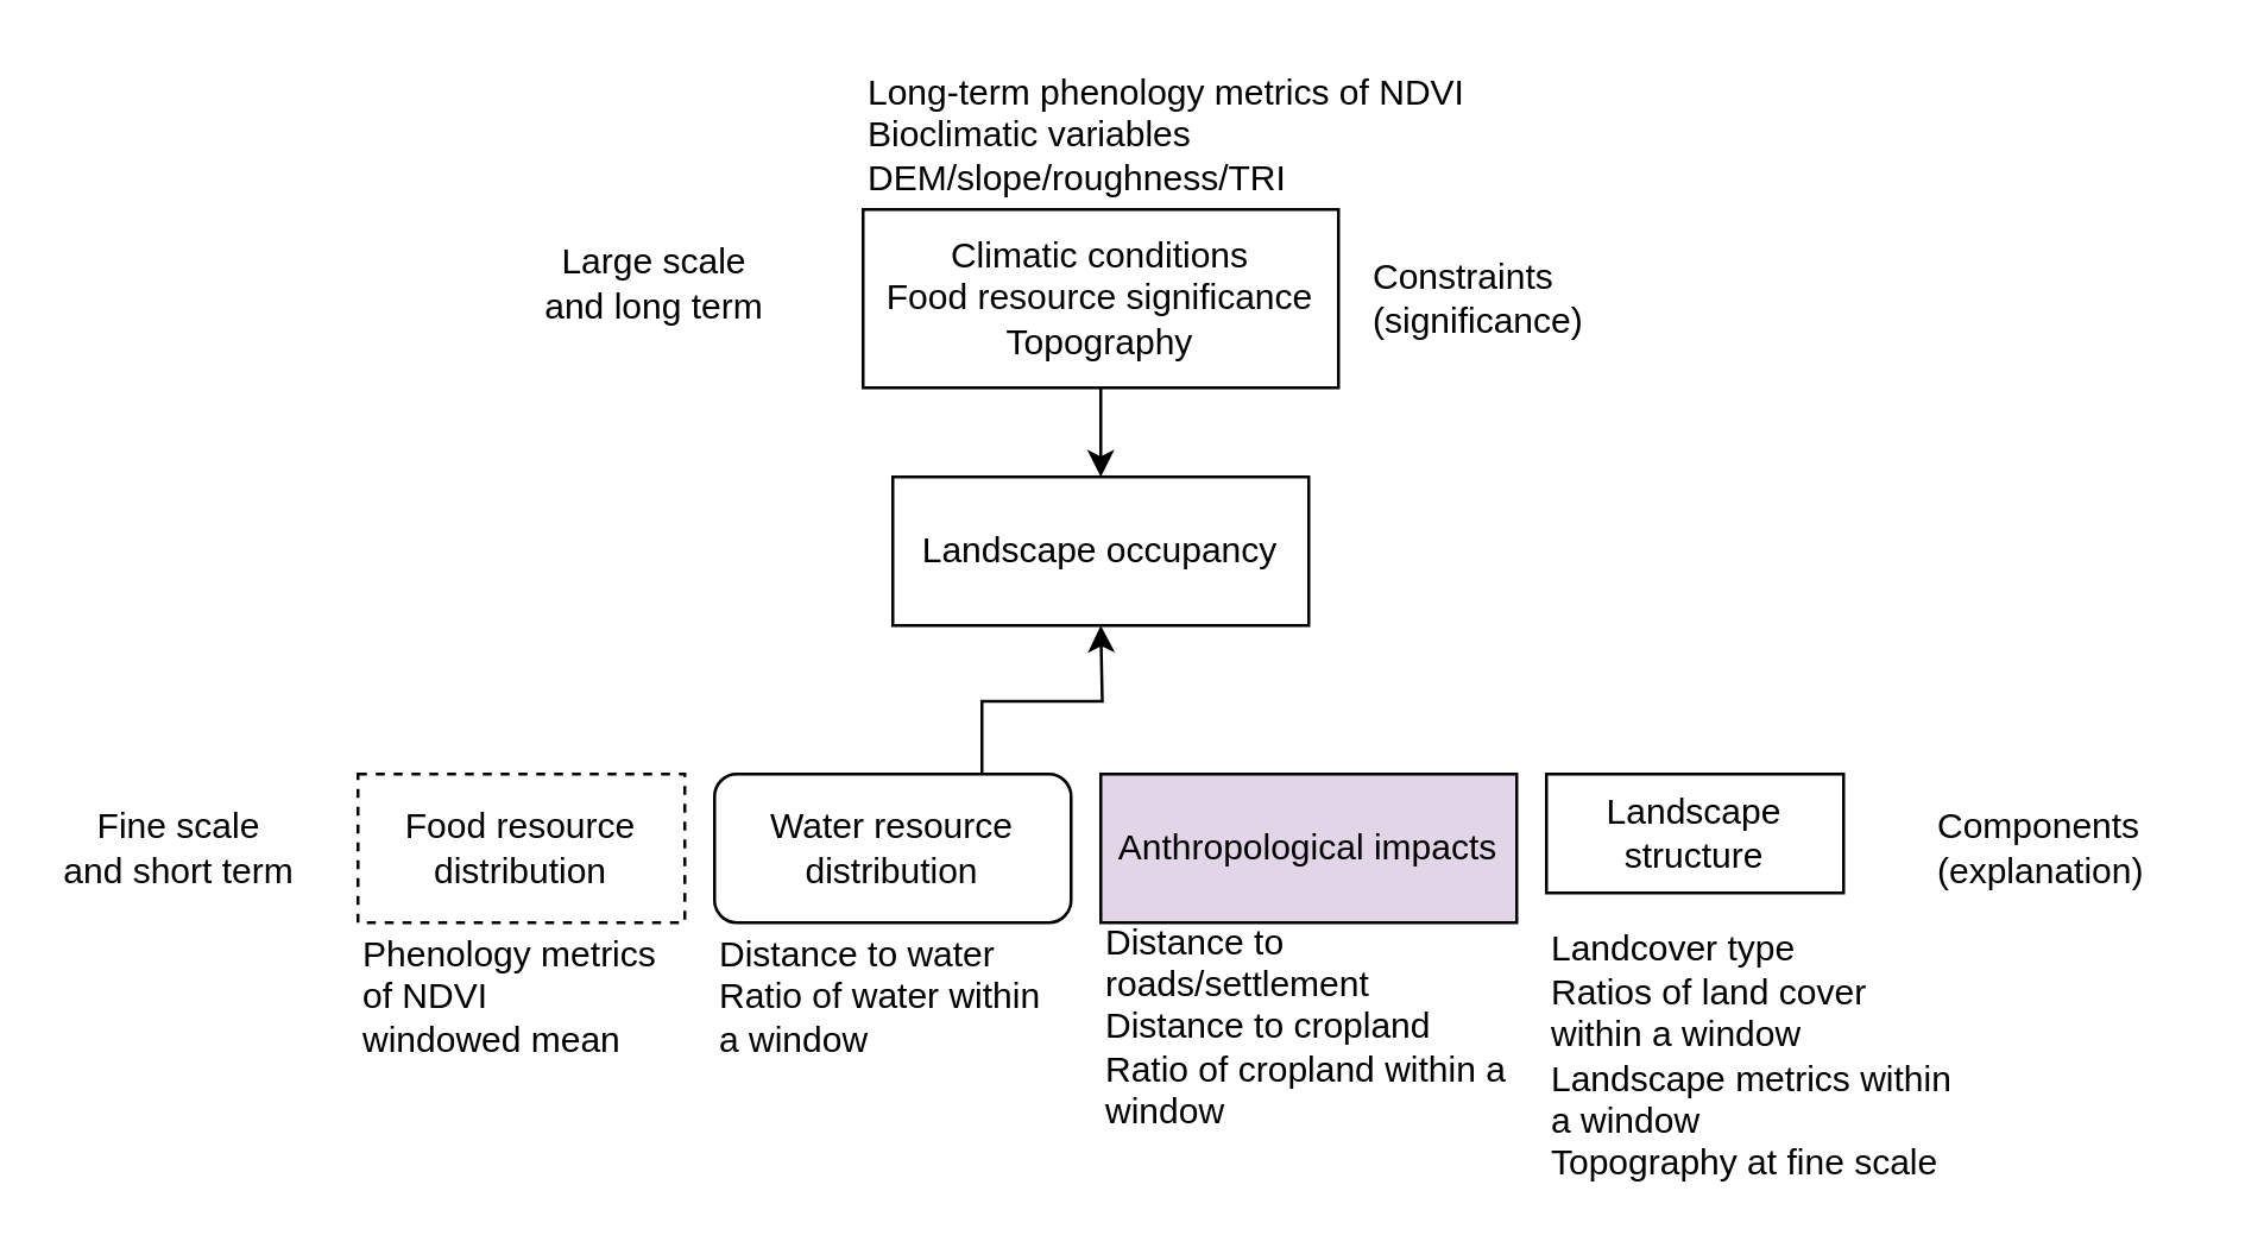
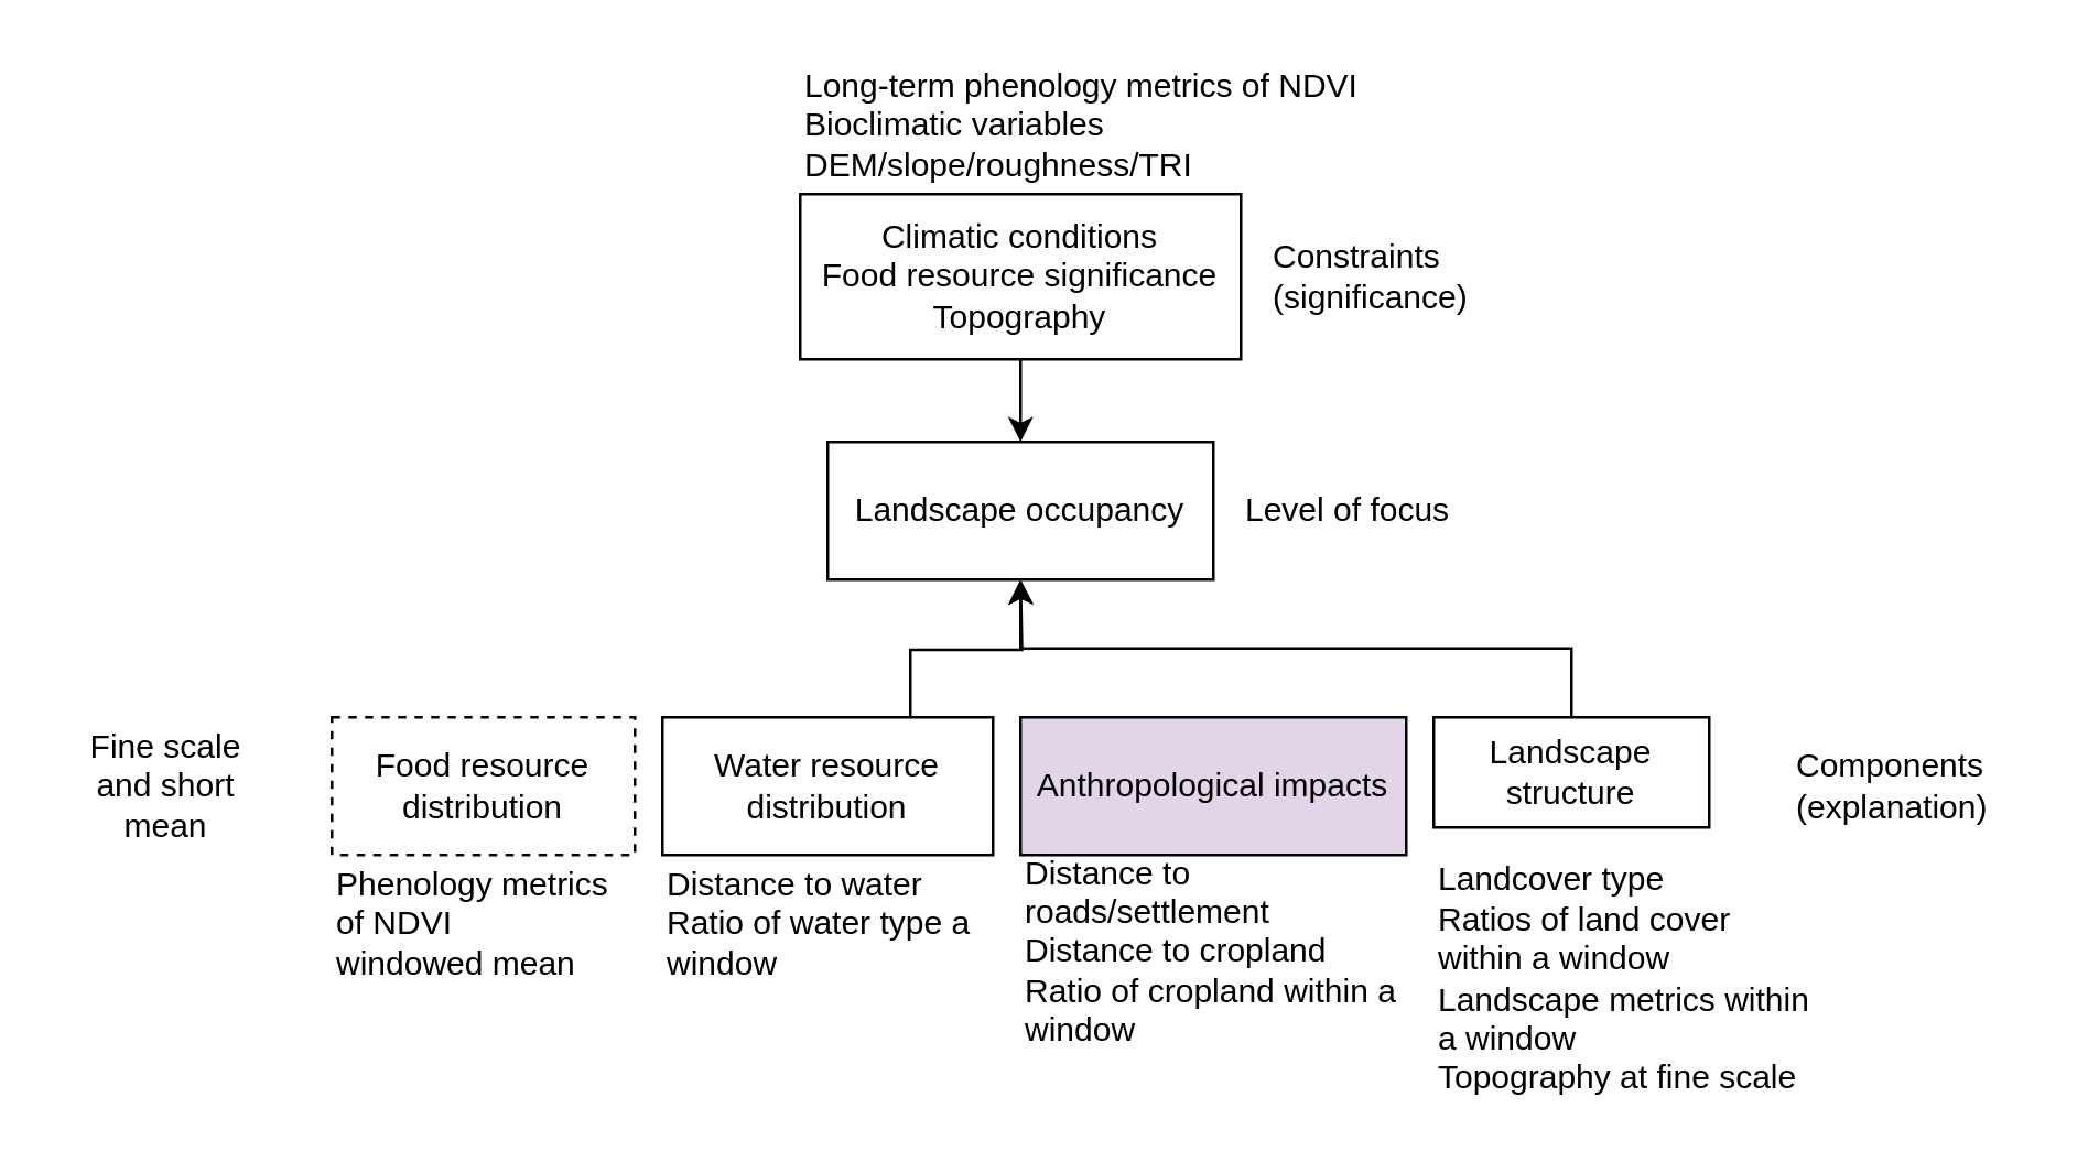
  <mxCell id="0" />
  <mxCell id="1" parent="0" />
  <mxCell id="2" value="Landscape occupancy" style="rounded=0;whiteSpace=wrap;html=1;" vertex="1" parent="1"><mxGeometry x="300" y="160" width="140" height="50" as="geometry" /></mxCell>
+ <mxCell id="3" value="Level of focus" style="text;html=1;strokeColor=none;fillColor=none;align=left;verticalAlign=middle;whiteSpace=wrap;rounded=0;" vertex="1" parent="1"><mxGeometry x="450" y="170" width="90" height="30" as="geometry" /></mxCell>
  <mxCell id="4" style="edgeStyle=orthogonalEdgeStyle;rounded=0;orthogonalLoop=1;jettySize=auto;html=1;exitX=0.5;exitY=1;exitDx=0;exitDy=0;entryX=0.5;entryY=0;entryDx=0;entryDy=0;" edge="1" parent="1" source="5" target="2"><mxGeometry relative="1" as="geometry" /></mxCell>
  <mxCell id="5" value="Climatic conditions&lt;br&gt;Food resource significance&lt;br&gt;Topography" style="rounded=0;whiteSpace=wrap;html=1;" vertex="1" parent="1"><mxGeometry x="290" y="70" width="160" height="60" as="geometry" /></mxCell>
  <mxCell id="6" value="Constraints (significance)" style="text;html=1;strokeColor=none;fillColor=none;align=left;verticalAlign=middle;whiteSpace=wrap;rounded=0;" vertex="1" parent="1"><mxGeometry x="460" y="85" width="90" height="30" as="geometry" /></mxCell>
  <mxCell id="7" value="Food resource distribution" style="rounded=0;whiteSpace=wrap;html=1;dashed=1;" vertex="1" parent="1"><mxGeometry x="120" y="260" width="110" height="50" as="geometry" /></mxCell>
  <mxCell id="8" style="edgeStyle=orthogonalEdgeStyle;rounded=0;orthogonalLoop=1;jettySize=auto;html=1;exitX=0.75;exitY=0;exitDx=0;exitDy=0;" edge="1" parent="1" source="9"><mxGeometry relative="1" as="geometry"><mxPoint x="370" y="210" as="targetPoint" /></mxGeometry></mxCell>
- <mxCell id="9" value="Water resource distribution" style="whiteSpace=wrap;html=1;rounded=1;" vertex="1" parent="1"><mxGeometry x="240" y="260" width="120" height="50" as="geometry" /></mxCell>
+ <mxCell id="9" value="Water resource distribution" style="rounded=0;whiteSpace=wrap;html=1;" vertex="1" parent="1"><mxGeometry x="240" y="260" width="120" height="50" as="geometry" /></mxCell>
  <mxCell id="10" value="Anthropological impacts" style="rounded=0;whiteSpace=wrap;html=1;fillColor=#e1d5e7;" vertex="1" parent="1"><mxGeometry x="370" y="260" width="140" height="50" as="geometry" /></mxCell>
+ <mxCell id="11" style="edgeStyle=orthogonalEdgeStyle;rounded=0;orthogonalLoop=1;jettySize=auto;html=1;exitX=0.5;exitY=0;exitDx=0;exitDy=0;entryX=0.5;entryY=1;entryDx=0;entryDy=0;" edge="1" parent="1" source="12" target="2"><mxGeometry relative="1" as="geometry" /></mxCell>
  <mxCell id="12" value="Landscape structure" style="rounded=0;whiteSpace=wrap;html=1;" vertex="1" parent="1"><mxGeometry x="520" y="260" width="100" height="40" as="geometry" /></mxCell>
  <mxCell id="13" value="Components (explanation)" style="text;html=1;strokeColor=none;fillColor=none;align=left;verticalAlign=middle;whiteSpace=wrap;rounded=0;" vertex="1" parent="1"><mxGeometry x="650" y="270" width="90" height="30" as="geometry" /></mxCell>
  <mxCell id="14" value="Phenology metrics of NDVI&lt;br&gt;windowed mean" style="text;html=1;strokeColor=none;fillColor=none;align=left;verticalAlign=middle;whiteSpace=wrap;rounded=0;" vertex="1" parent="1"><mxGeometry x="120" y="310" width="110" height="50" as="geometry" /></mxCell>
- <mxCell id="15" value="Distance to water&lt;br&gt;Ratio of water within a window" style="text;html=1;strokeColor=none;fillColor=none;align=left;verticalAlign=middle;whiteSpace=wrap;rounded=0;" vertex="1" parent="1"><mxGeometry x="240" y="310" width="120" height="50" as="geometry" /></mxCell>
+ <mxCell id="15" value="Distance to water&lt;br&gt;Ratio of water type a window" style="text;html=1;strokeColor=none;fillColor=none;align=left;verticalAlign=middle;whiteSpace=wrap;rounded=0;" vertex="1" parent="1"><mxGeometry x="240" y="310" width="120" height="50" as="geometry" /></mxCell>
  <mxCell id="16" value="Distance to roads/settlement&lt;br&gt;Distance to cropland&lt;br&gt;Ratio of cropland within a window" style="text;html=1;strokeColor=none;fillColor=none;align=left;verticalAlign=middle;whiteSpace=wrap;rounded=0;" vertex="1" parent="1"><mxGeometry x="370" y="310" width="140" height="70" as="geometry" /></mxCell>
  <mxCell id="17" value="Landcover type&lt;br&gt;Ratios of land cover within a window&lt;br&gt;Landscape metrics within a window&lt;br&gt;Topography at fine scale" style="text;html=1;strokeColor=none;fillColor=none;align=left;verticalAlign=middle;whiteSpace=wrap;rounded=0;" vertex="1" parent="1"><mxGeometry x="520" y="310" width="140" height="90" as="geometry" /></mxCell>
  <mxCell id="18" value="Long-term phenology metrics of NDVI&lt;br&gt;Bioclimatic variables&lt;br&gt;DEM/slope/roughness/TRI" style="text;html=1;strokeColor=none;fillColor=none;align=left;verticalAlign=middle;whiteSpace=wrap;rounded=0;" vertex="1" parent="1"><mxGeometry x="290" y="20" width="210" height="50" as="geometry" /></mxCell>
- <mxCell id="19" value="Large scale and long term" style="text;html=1;strokeColor=none;fillColor=none;align=center;verticalAlign=middle;whiteSpace=wrap;rounded=0;" vertex="1" parent="1"><mxGeometry x="180" y="80" width="80" height="30" as="geometry" /></mxCell>
- <mxCell id="20" value="Fine scale and short term" style="text;html=1;strokeColor=none;fillColor=none;align=center;verticalAlign=middle;whiteSpace=wrap;rounded=0;" vertex="1" parent="1"><mxGeometry x="20" y="270" width="80" height="30" as="geometry" /></mxCell>
+ <mxCell id="20" value="Fine scale and short mean" style="text;html=1;strokeColor=none;fillColor=none;align=center;verticalAlign=middle;whiteSpace=wrap;rounded=0;" vertex="1" parent="1"><mxGeometry x="20" y="270" width="80" height="30" as="geometry" /></mxCell>
